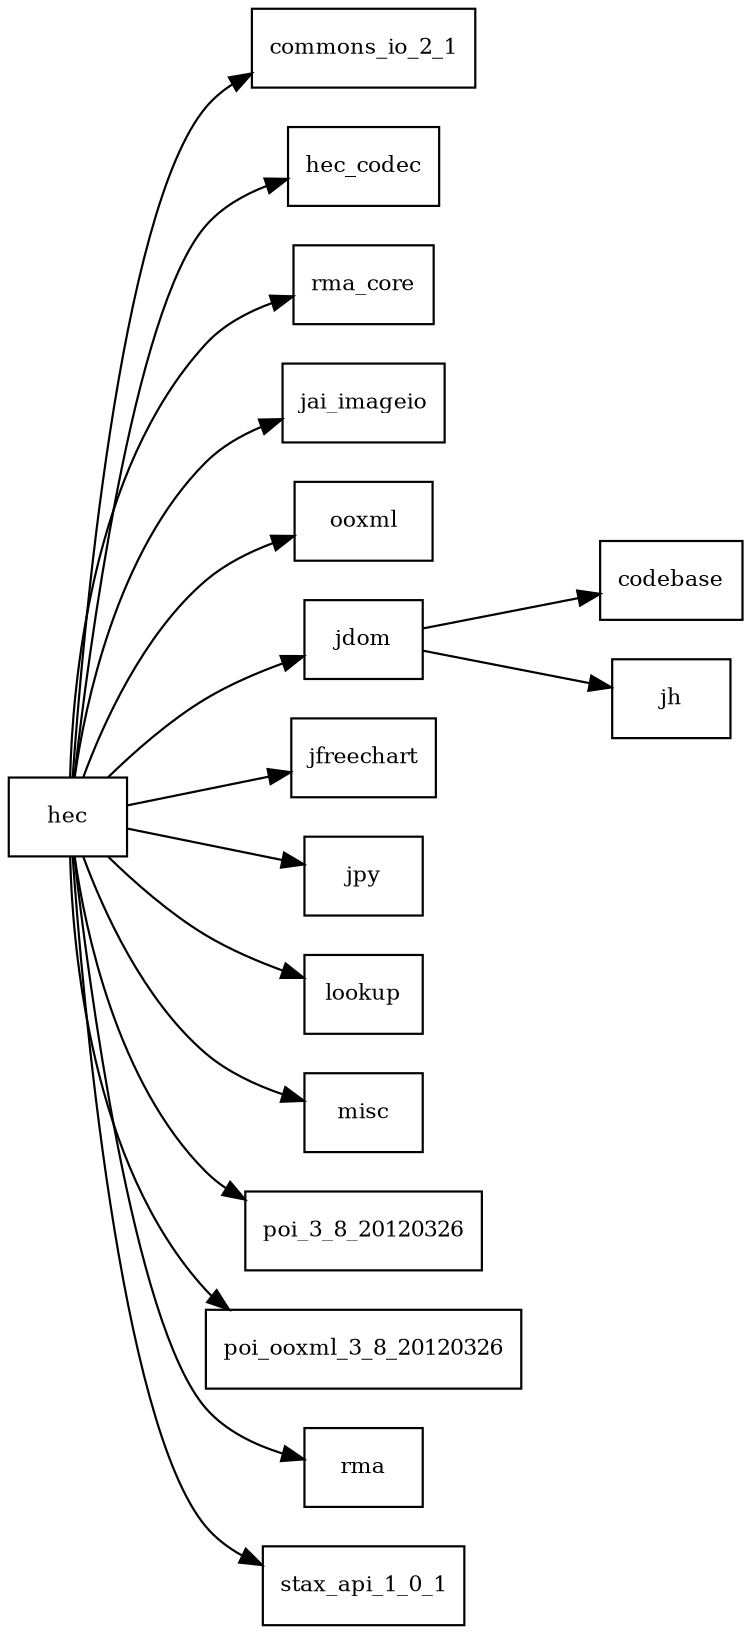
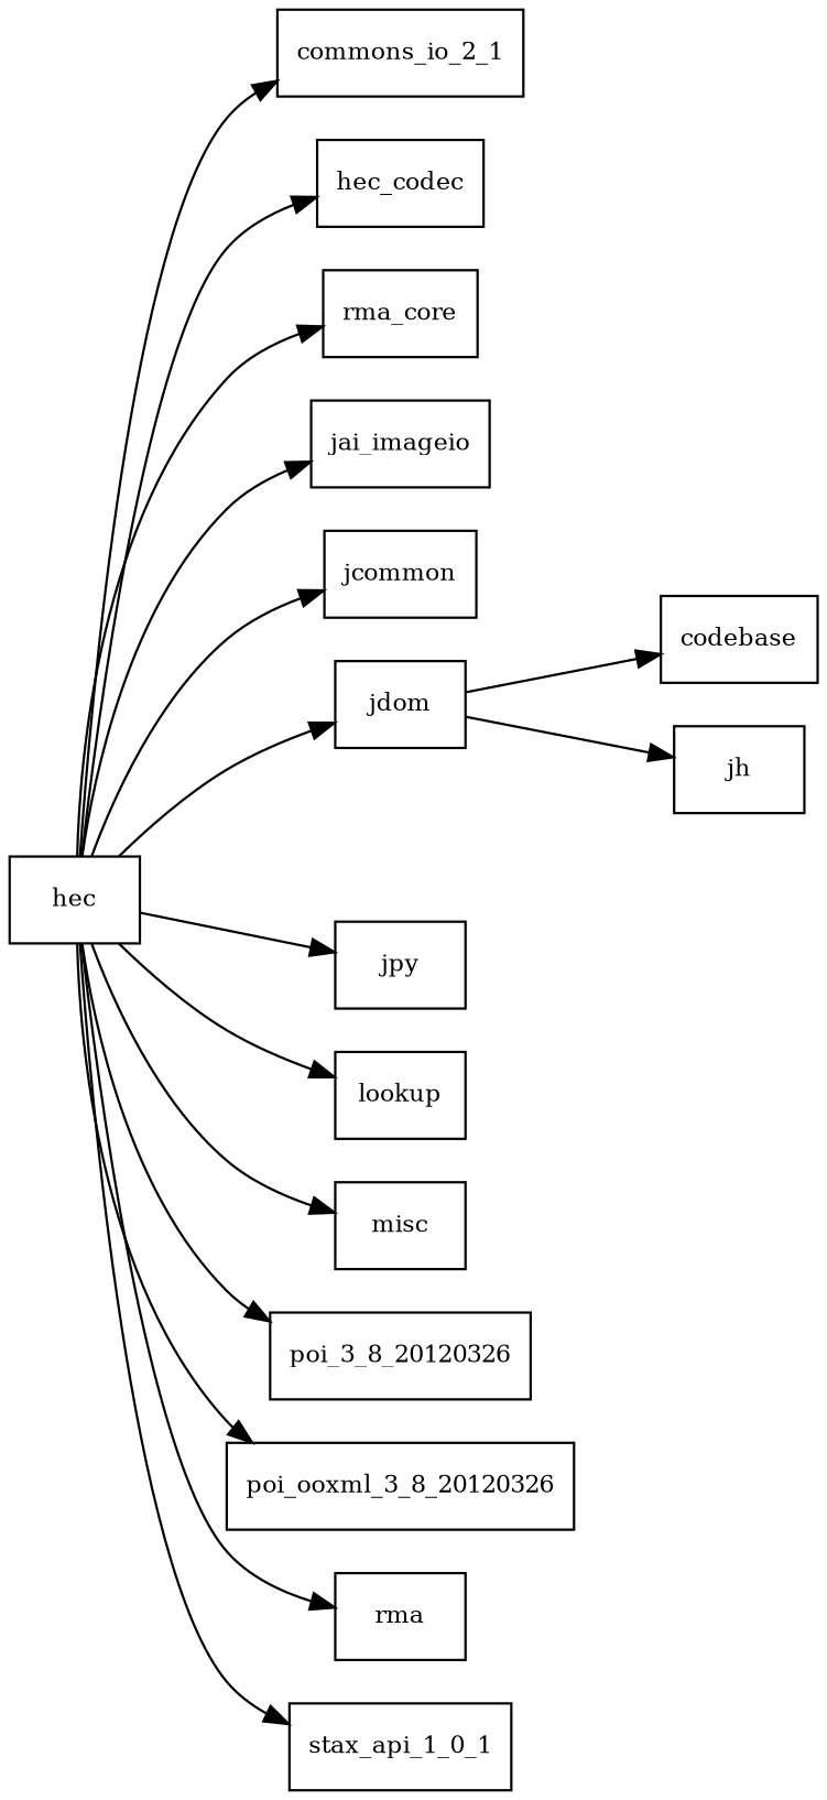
  digraph {
    rankdir=LR
    node [fontsize=10.0 shape=box]
    hec
    commons_io_2_1
    n3 [label=hec_codec]
    n4 [label=rma_core]
    jai_imageio
-   jcommon [label=ooxml]
+   jcommon
    jdom
-   jfreechart
    jpy
    lookup
    misc
    poi_3_8_20120326
    poi_ooxml_3_8_20120326
    rma
    stax_api_1_0_1
    codebase
    jh
    hec -> commons_io_2_1
    hec -> n3
    hec -> n4
    hec -> jai_imageio
    hec -> jcommon
    hec -> jdom
-   hec -> jfreechart
    hec -> jpy
    hec -> lookup
    hec -> misc
    hec -> poi_3_8_20120326
    hec -> poi_ooxml_3_8_20120326
    hec -> rma
    hec -> stax_api_1_0_1
    jdom -> codebase
    jdom -> jh
  }
